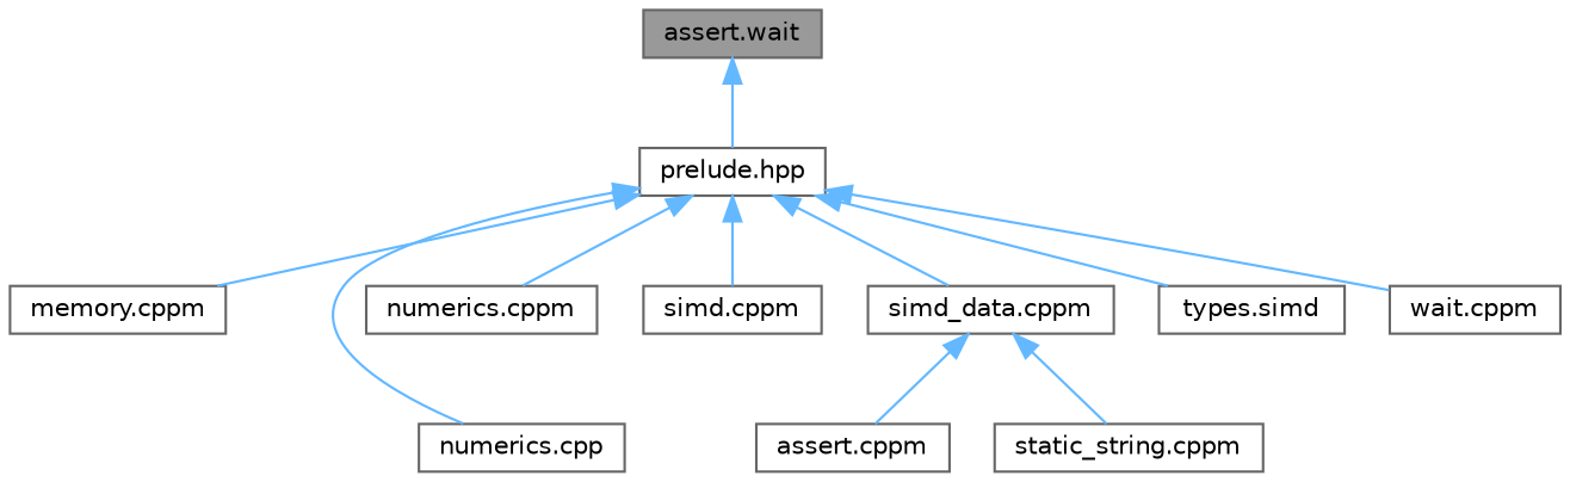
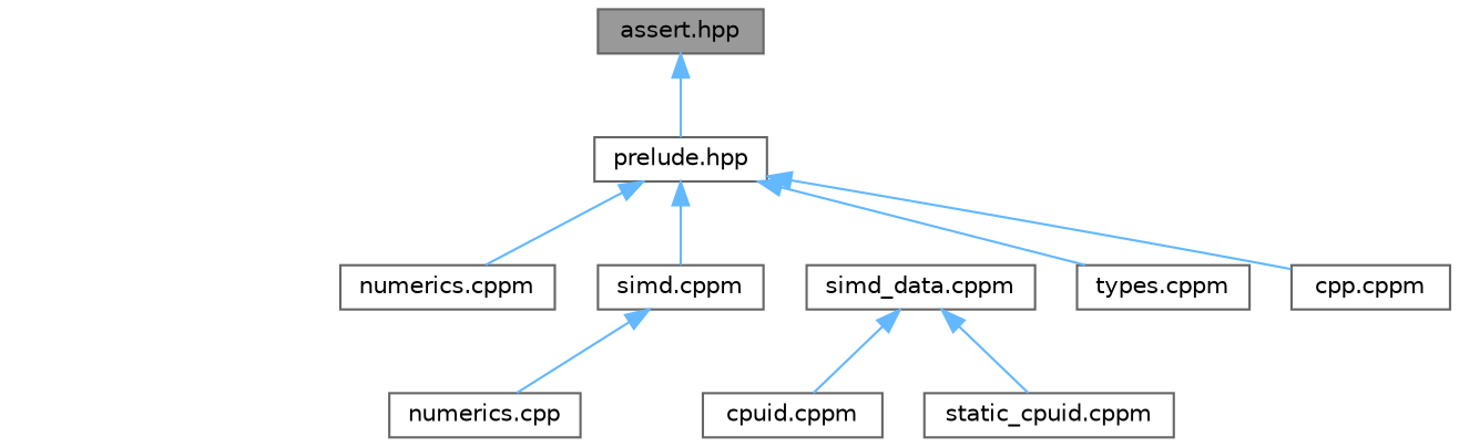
  digraph {
    node [color=grey40 fillcolor=white fontname=Helvetica fontsize=10 shape=box style=filled]
    edge [color=steelblue1 dir=back fontname=Helvetica fontsize=10 labelfontname=Helvetica labelfontsize=10 style=solid]
-   n1 [color=gray40 fillcolor=grey60 fontcolor=black height=0.2 label="assert.wait" width=0.4]
+   n1 [color=gray40 fillcolor=grey60 fontcolor=black height=0.2 label="assert.hpp" width=0.4]
    n2 [height=0.2 label="prelude.hpp" width=0.4]
-   n3 [height=0.2 label="memory.cppm" width=0.4]
    n4 [height=0.2 label="numerics.cpp" width=0.4]
    n5 [height=0.2 label="numerics.cppm" width=0.4]
    n6 [height=0.2 label="simd.cppm" width=0.4]
    n7 [height=0.2 label="simd_data.cppm" width=0.4]
-   n8 [height=0.2 label="types.simd" width=0.4]
-   n9 [height=0.2 label="wait.cppm" width=0.4]
-   n10 [height=0.2 label="assert.cppm" width=0.4]
-   n11 [height=0.2 label="static_string.cppm" width=0.4]
+   n8 [height=0.2 label="types.cppm" width=0.4]
+   n9 [height=0.2 label="cpp.cppm" width=0.4]
+   n10 [height=0.2 label="cpuid.cppm" width=0.4]
+   n11 [height=0.2 label="static_cpuid.cppm" width=0.4]
    n1 -> n2
-   n2 -> n3
-   n2 -> n4
+   n6 -> n4
    n2 -> n5
    n2 -> n6
-   n2 -> n7
    n2 -> n8
    n2 -> n9
    n7 -> n10
    n7 -> n11
  }
